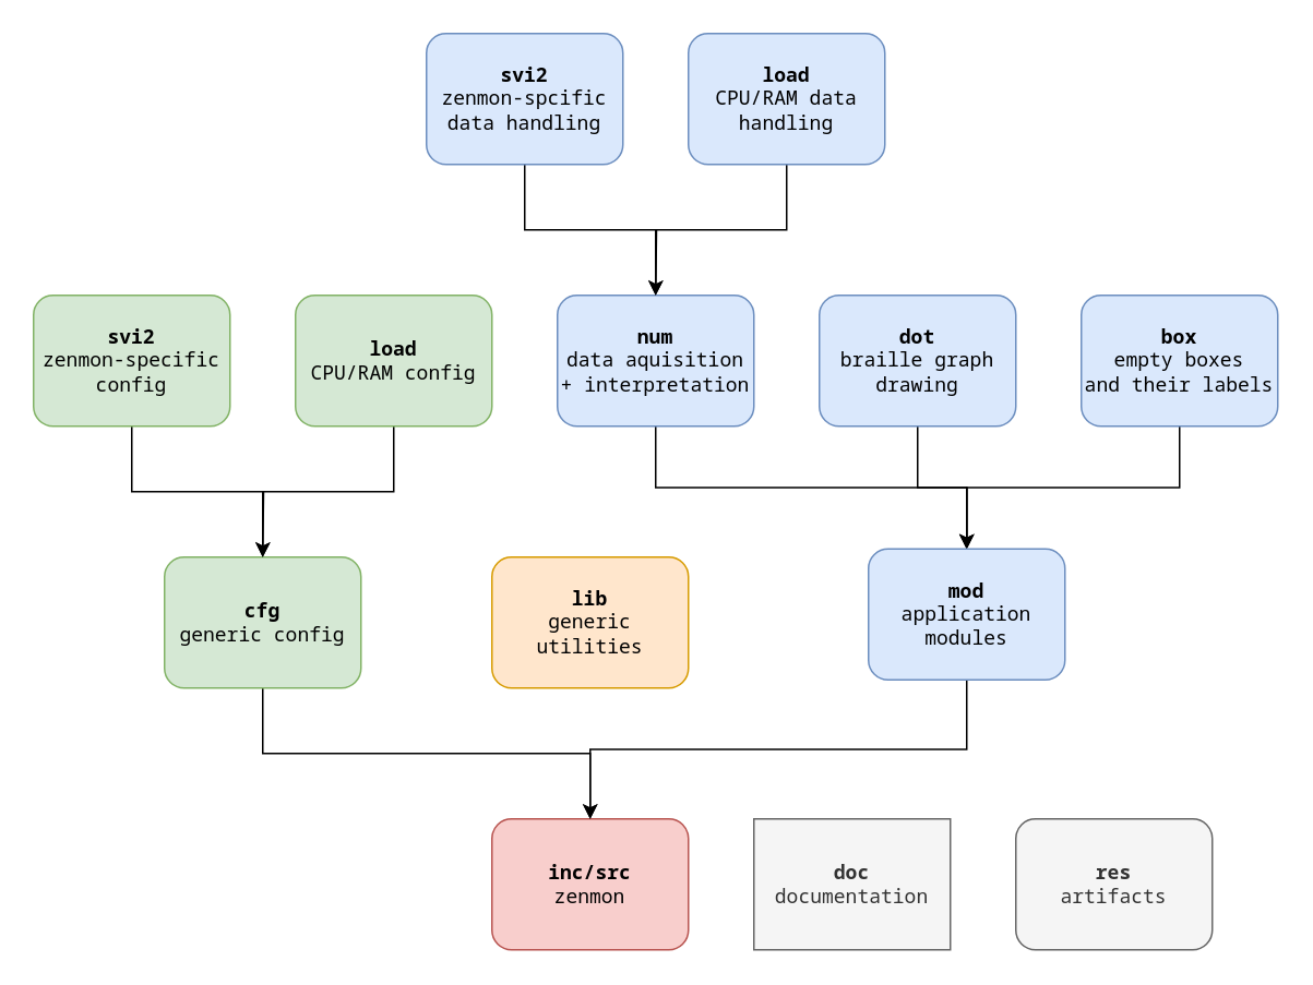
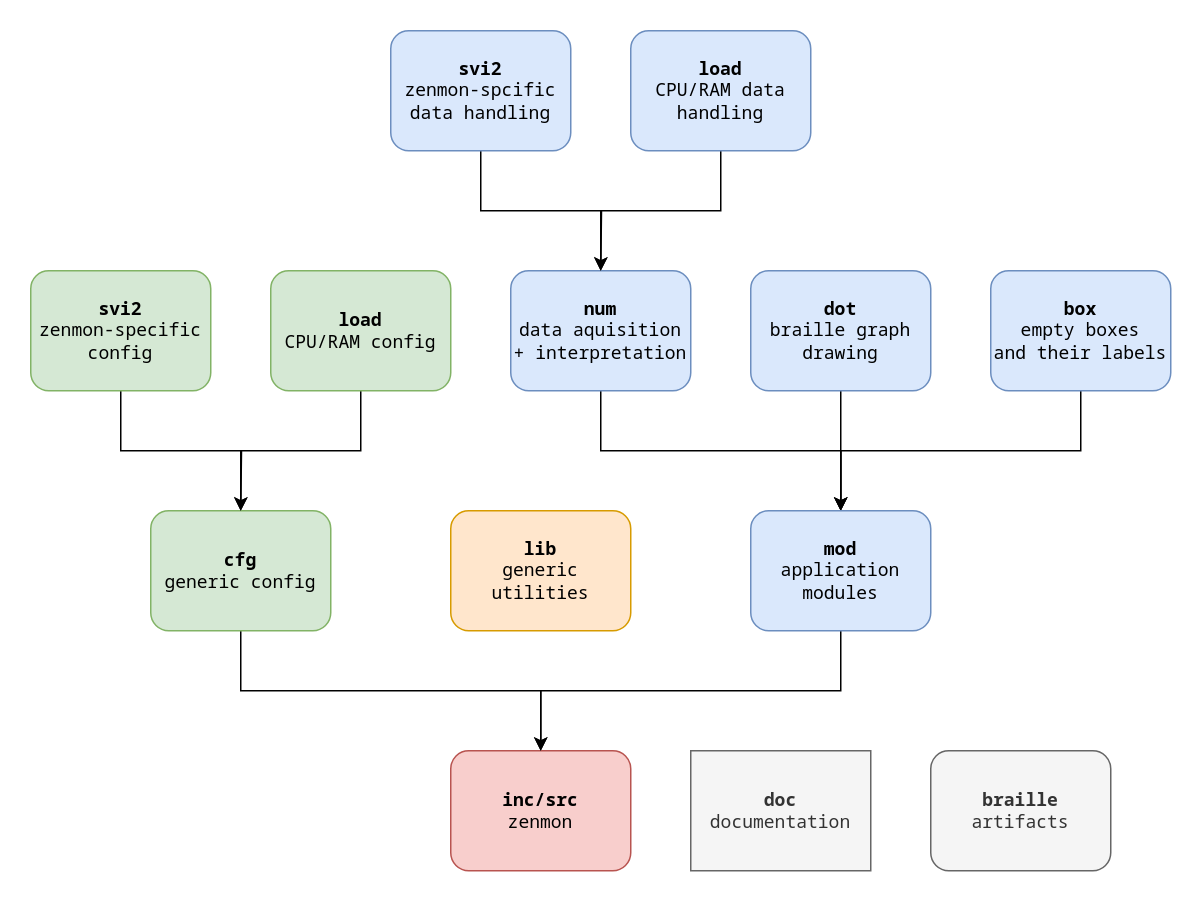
  <mxCell id="0" />
  <mxCell id="1" parent="0" />
  <mxCell id="2" value="&lt;div&gt;&lt;b&gt;inc/src&lt;/b&gt;&lt;br&gt;&lt;/div&gt;&lt;div&gt;zenmon&lt;/div&gt;" style="rounded=1;whiteSpace=wrap;html=1;fontFamily=Noto Sans Mono;fillColor=#f8cecc;strokeColor=#b85450;" parent="1" vertex="1"><mxGeometry x="300" y="500" width="120" height="80" as="geometry" /></mxCell>
  <mxCell id="3" style="edgeStyle=orthogonalEdgeStyle;rounded=0;orthogonalLoop=1;jettySize=auto;html=1;exitX=0.5;exitY=1;exitDx=0;exitDy=0;entryX=0.5;entryY=0;entryDx=0;entryDy=0;fontFamily=Noto Sans Mono;" parent="1" source="4" target="10" edge="1"><mxGeometry relative="1" as="geometry" /></mxCell>
  <mxCell id="4" value="&lt;div&gt;&lt;b&gt;num&lt;/b&gt;&lt;/div&gt;&lt;div&gt;data aquisition + interpretation&lt;br&gt;&lt;/div&gt;" style="rounded=1;whiteSpace=wrap;html=1;fontFamily=Noto Sans Mono;fillColor=#dae8fc;strokeColor=#6c8ebf;" parent="1" vertex="1"><mxGeometry x="340" y="180" width="120" height="80" as="geometry" /></mxCell>
  <mxCell id="5" style="edgeStyle=orthogonalEdgeStyle;rounded=0;orthogonalLoop=1;jettySize=auto;html=1;exitX=0.5;exitY=1;exitDx=0;exitDy=0;fontFamily=Noto Sans Mono;entryX=0.5;entryY=0;entryDx=0;entryDy=0;" parent="1" source="6" target="10" edge="1"><mxGeometry relative="1" as="geometry"><mxPoint x="560" y="280" as="targetPoint" /></mxGeometry></mxCell>
  <mxCell id="6" value="&lt;div&gt;&lt;b&gt;dot&lt;/b&gt;&lt;/div&gt;&lt;div&gt;braille graph drawing&lt;br&gt;&lt;/div&gt;" style="rounded=1;whiteSpace=wrap;html=1;fontFamily=Noto Sans Mono;fillColor=#dae8fc;strokeColor=#6c8ebf;" parent="1" vertex="1"><mxGeometry x="500" y="180" width="120" height="80" as="geometry" /></mxCell>
  <mxCell id="7" style="edgeStyle=orthogonalEdgeStyle;rounded=0;orthogonalLoop=1;jettySize=auto;html=1;exitX=0.5;exitY=1;exitDx=0;exitDy=0;fontFamily=Noto Sans Mono;entryX=0.5;entryY=0;entryDx=0;entryDy=0;" parent="1" source="8" target="10" edge="1"><mxGeometry relative="1" as="geometry"><mxPoint x="560" y="280" as="targetPoint" /></mxGeometry></mxCell>
  <mxCell id="8" value="&lt;div&gt;&lt;b&gt;box&lt;/b&gt;&lt;/div&gt;&lt;div&gt;empty boxes&lt;/div&gt;&lt;div&gt;and their labels&lt;br&gt;&lt;/div&gt;" style="rounded=1;whiteSpace=wrap;html=1;fontFamily=Noto Sans Mono;fillColor=#dae8fc;strokeColor=#6c8ebf;" parent="1" vertex="1"><mxGeometry x="660" y="180" width="120" height="80" as="geometry" /></mxCell>
  <mxCell id="9" style="edgeStyle=orthogonalEdgeStyle;rounded=0;orthogonalLoop=1;jettySize=auto;html=1;exitX=0.5;exitY=1;exitDx=0;exitDy=0;entryX=0.5;entryY=0;entryDx=0;entryDy=0;fontFamily=Noto Sans Mono;" parent="1" source="10" target="2" edge="1"><mxGeometry relative="1" as="geometry" /></mxCell>
- <mxCell id="10" value="&lt;div&gt;&lt;b&gt;mod&lt;/b&gt;&lt;/div&gt;&lt;div&gt;application modules&lt;br&gt;&lt;/div&gt;" style="rounded=1;whiteSpace=wrap;html=1;fontFamily=Noto Sans Mono;fillColor=#dae8fc;strokeColor=#6c8ebf;" parent="1" vertex="1"><mxGeometry x="530" y="335" width="120" height="80" as="geometry" /></mxCell>
+ <mxCell id="10" value="&lt;div&gt;&lt;b&gt;mod&lt;/b&gt;&lt;/div&gt;&lt;div&gt;application modules&lt;br&gt;&lt;/div&gt;" style="rounded=1;whiteSpace=wrap;html=1;fontFamily=Noto Sans Mono;fillColor=#dae8fc;strokeColor=#6c8ebf;" parent="1" vertex="1"><mxGeometry x="500" y="340" width="120" height="80" as="geometry" /></mxCell>
  <mxCell id="11" style="edgeStyle=orthogonalEdgeStyle;rounded=0;orthogonalLoop=1;jettySize=auto;html=1;exitX=0.5;exitY=1;exitDx=0;exitDy=0;entryX=0.5;entryY=0;entryDx=0;entryDy=0;fontFamily=Noto Sans Mono;" parent="1" source="12" target="4" edge="1"><mxGeometry relative="1" as="geometry" /></mxCell>
  <mxCell id="12" value="&lt;div&gt;&lt;b&gt;svi2&lt;/b&gt;&lt;/div&gt;&lt;div&gt;zenmon-spcific data handling&lt;br&gt;&lt;/div&gt;" style="rounded=1;whiteSpace=wrap;html=1;fontFamily=Noto Sans Mono;fillColor=#dae8fc;strokeColor=#6c8ebf;" parent="1" vertex="1"><mxGeometry x="260" y="20" width="120" height="80" as="geometry" /></mxCell>
  <mxCell id="13" style="edgeStyle=orthogonalEdgeStyle;rounded=0;orthogonalLoop=1;jettySize=auto;html=1;exitX=0.5;exitY=1;exitDx=0;exitDy=0;fontFamily=Noto Sans Mono;" parent="1" source="14" edge="1"><mxGeometry relative="1" as="geometry"><mxPoint x="400" y="180" as="targetPoint" /></mxGeometry></mxCell>
  <mxCell id="14" value="&lt;div&gt;&lt;b&gt;load&lt;/b&gt;&lt;/div&gt;&lt;div&gt;CPU/RAM data handling&lt;br&gt;&lt;/div&gt;" style="rounded=1;whiteSpace=wrap;html=1;fontFamily=Noto Sans Mono;fillColor=#dae8fc;strokeColor=#6c8ebf;" parent="1" vertex="1"><mxGeometry x="420" y="20" width="120" height="80" as="geometry" /></mxCell>
  <mxCell id="15" style="edgeStyle=orthogonalEdgeStyle;rounded=0;orthogonalLoop=1;jettySize=auto;html=1;exitX=0.5;exitY=1;exitDx=0;exitDy=0;entryX=0.5;entryY=0;entryDx=0;entryDy=0;fontFamily=Noto Sans Mono;" parent="1" source="16" target="2" edge="1"><mxGeometry relative="1" as="geometry" /></mxCell>
  <mxCell id="16" value="&lt;div&gt;&lt;b&gt;cfg&lt;/b&gt;&lt;/div&gt;&lt;div&gt;generic config&lt;br&gt;&lt;/div&gt;" style="rounded=1;whiteSpace=wrap;html=1;fontFamily=Noto Sans Mono;fillColor=#d5e8d4;strokeColor=#82b366;" parent="1" vertex="1"><mxGeometry x="100" y="340" width="120" height="80" as="geometry" /></mxCell>
  <mxCell id="17" style="edgeStyle=orthogonalEdgeStyle;rounded=0;orthogonalLoop=1;jettySize=auto;html=1;exitX=0.5;exitY=1;exitDx=0;exitDy=0;entryX=0.5;entryY=0;entryDx=0;entryDy=0;" parent="1" source="18" target="16" edge="1"><mxGeometry relative="1" as="geometry" /></mxCell>
  <mxCell id="18" value="&lt;div&gt;&lt;b&gt;svi2&lt;/b&gt;&lt;/div&gt;&lt;div&gt;zenmon-specific config&lt;br&gt;&lt;/div&gt;" style="rounded=1;whiteSpace=wrap;html=1;fontFamily=Noto Sans Mono;fillColor=#d5e8d4;strokeColor=#82b366;" parent="1" vertex="1"><mxGeometry x="20" y="180" width="120" height="80" as="geometry" /></mxCell>
  <mxCell id="19" style="edgeStyle=orthogonalEdgeStyle;rounded=0;orthogonalLoop=1;jettySize=auto;html=1;exitX=0.5;exitY=1;exitDx=0;exitDy=0;" parent="1" source="20" edge="1"><mxGeometry relative="1" as="geometry"><mxPoint x="160" y="340" as="targetPoint" /></mxGeometry></mxCell>
  <mxCell id="20" value="&lt;div&gt;&lt;b&gt;load&lt;/b&gt;&lt;/div&gt;&lt;div&gt;CPU/RAM config&lt;br&gt;&lt;/div&gt;" style="rounded=1;whiteSpace=wrap;html=1;fontFamily=Noto Sans Mono;fillColor=#d5e8d4;strokeColor=#82b366;" parent="1" vertex="1"><mxGeometry x="180" y="180" width="120" height="80" as="geometry" /></mxCell>
  <mxCell id="21" value="&lt;div&gt;&lt;b&gt;lib&lt;/b&gt;&lt;/div&gt;&lt;div&gt;generic utilities&lt;br&gt;&lt;/div&gt;" style="rounded=1;whiteSpace=wrap;html=1;fontFamily=Noto Sans Mono;fillColor=#ffe6cc;strokeColor=#d79b00;" parent="1" vertex="1"><mxGeometry x="300" y="340" width="120" height="80" as="geometry" /></mxCell>
  <mxCell id="22" value="&lt;div&gt;&lt;b&gt;doc&lt;/b&gt;&lt;/div&gt;&lt;div&gt;documentation&lt;br&gt;&lt;/div&gt;" style="whiteSpace=wrap;html=1;fontFamily=Noto Sans Mono;fillColor=#f5f5f5;strokeColor=#666666;fontColor=#333333;rounded=0;" parent="1" vertex="1"><mxGeometry x="460" y="500" width="120" height="80" as="geometry" /></mxCell>
- <mxCell id="23" value="&lt;div&gt;&lt;b&gt;res&lt;/b&gt;&lt;/div&gt;&lt;div&gt;artifacts&lt;br&gt;&lt;/div&gt;" style="rounded=1;whiteSpace=wrap;html=1;fontFamily=Noto Sans Mono;fillColor=#f5f5f5;strokeColor=#666666;fontColor=#333333;" parent="1" vertex="1"><mxGeometry x="620" y="500" width="120" height="80" as="geometry" /></mxCell>
+ <mxCell id="23" value="&lt;div&gt;&lt;b&gt;braille&lt;/b&gt;&lt;/div&gt;&lt;div&gt;artifacts&lt;br&gt;&lt;/div&gt;" style="rounded=1;whiteSpace=wrap;html=1;fontFamily=Noto Sans Mono;fillColor=#f5f5f5;strokeColor=#666666;fontColor=#333333;" parent="1" vertex="1"><mxGeometry x="620" y="500" width="120" height="80" as="geometry" /></mxCell>
